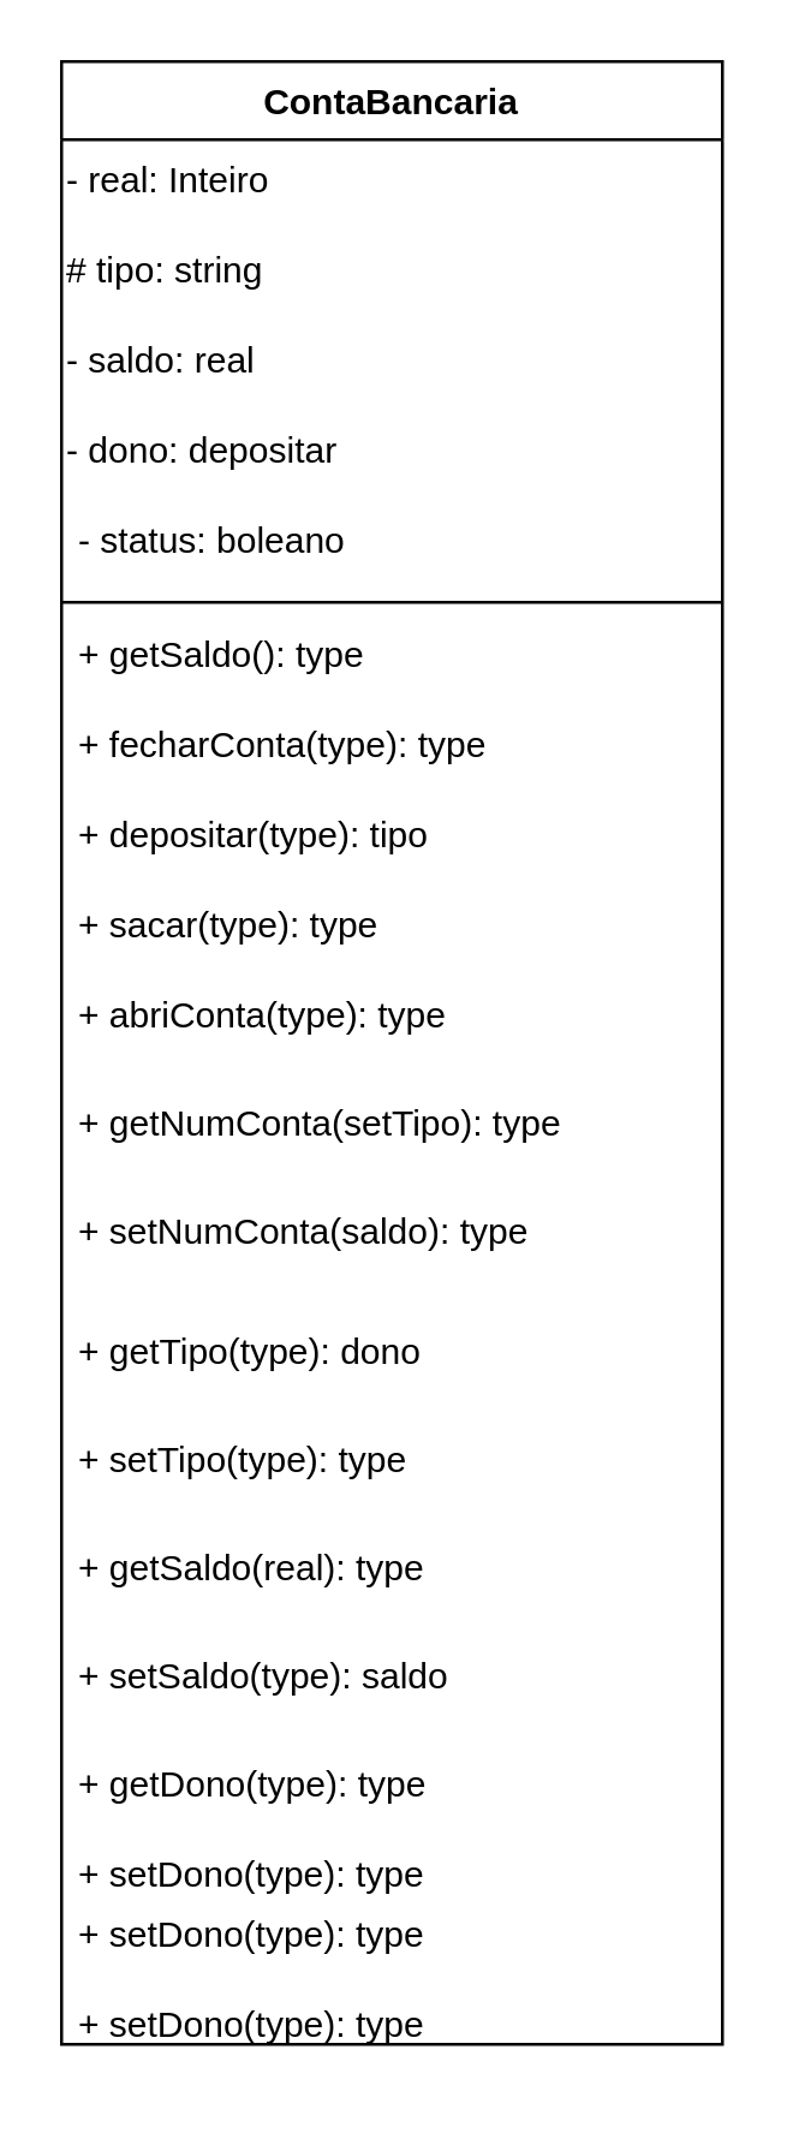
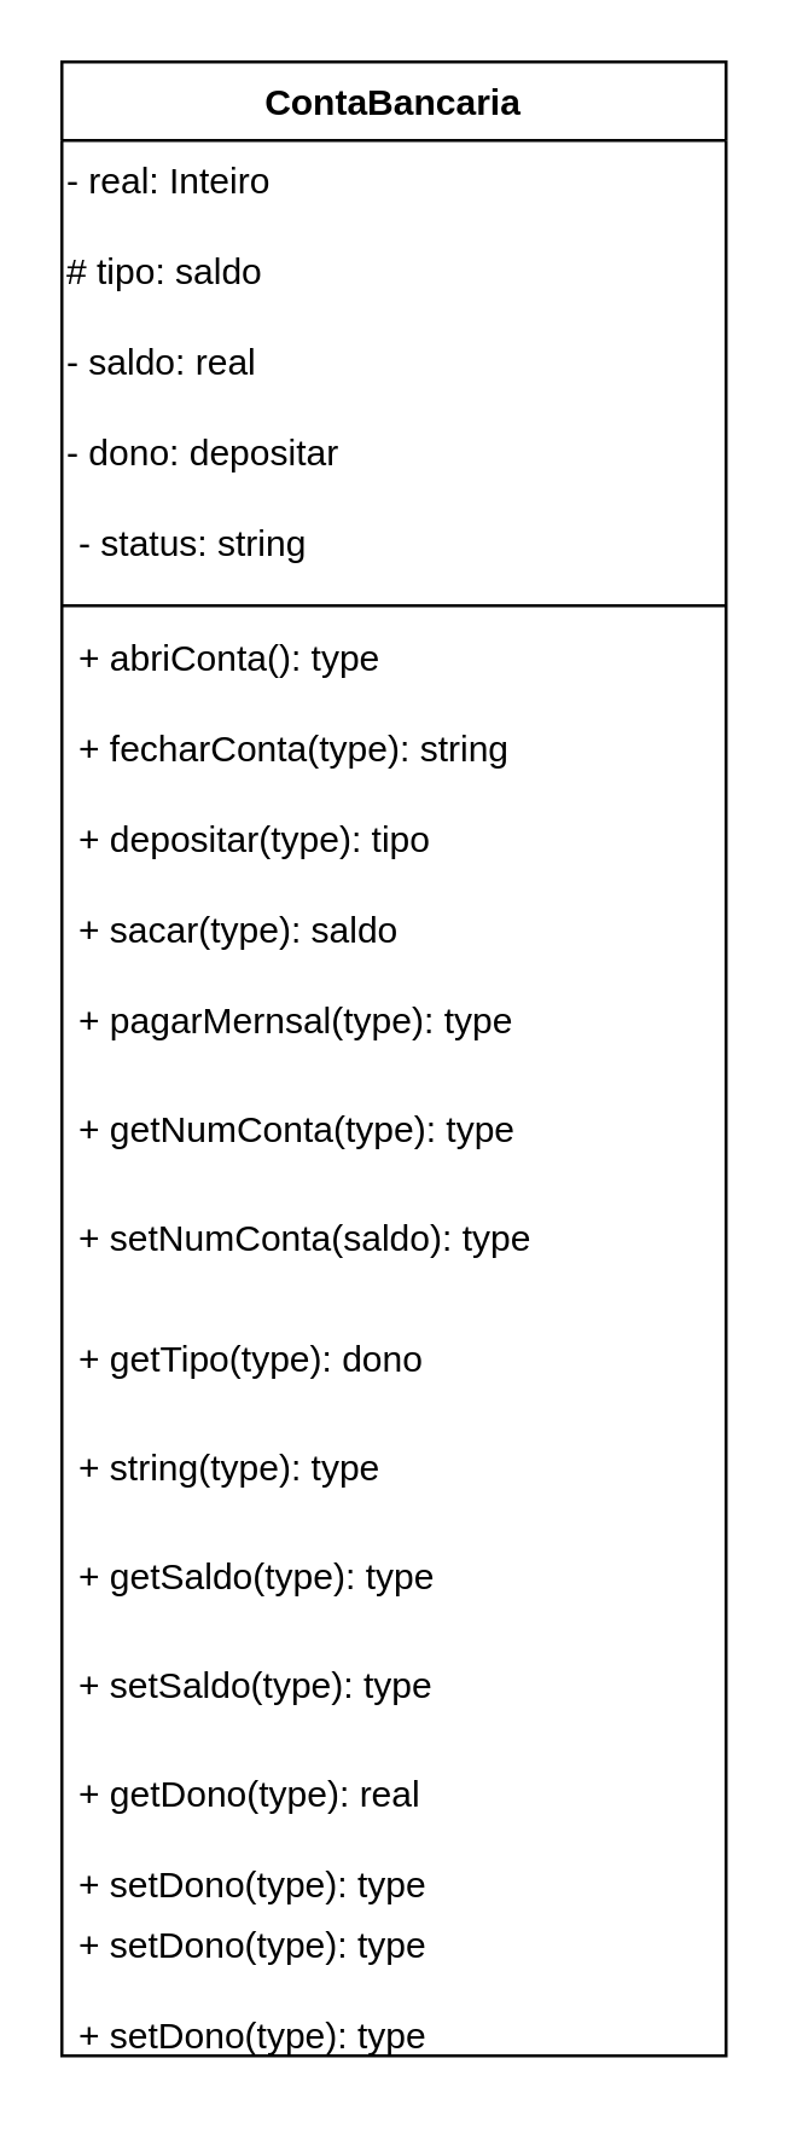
  <mxCell id="0" />
  <mxCell id="1" parent="0" />
  <mxCell id="2" value="ContaBancaria" style="swimlane;fontStyle=1;align=center;verticalAlign=top;childLayout=stackLayout;horizontal=1;startSize=26;horizontalStack=0;resizeParent=1;resizeParentMax=0;resizeLast=0;collapsible=1;marginBottom=0;" vertex="1" parent="1"><mxGeometry x="20" y="20" width="220" height="660" as="geometry" /></mxCell>
  <mxCell id="3" value="- real: Inteiro" style="text;html=1;" vertex="1" parent="2"><mxGeometry y="26" width="220" height="30" as="geometry" /></mxCell>
- <mxCell id="4" value="# tipo: string" style="text;html=1;" vertex="1" parent="2"><mxGeometry y="56" width="220" height="30" as="geometry" /></mxCell>
+ <mxCell id="4" value="# tipo: saldo" style="text;html=1;" vertex="1" parent="2"><mxGeometry y="56" width="220" height="30" as="geometry" /></mxCell>
  <mxCell id="5" value="- saldo: real" style="text;html=1;" vertex="1" parent="2"><mxGeometry y="86" width="220" height="30" as="geometry" /></mxCell>
  <mxCell id="6" value="- dono: depositar" style="text;html=1;" vertex="1" parent="2"><mxGeometry y="116" width="220" height="30" as="geometry" /></mxCell>
- <mxCell id="7" value="- status: boleano&#10;" style="text;strokeColor=none;fillColor=none;align=left;verticalAlign=top;spacingLeft=4;spacingRight=4;overflow=hidden;rotatable=0;points=[[0,0.5],[1,0.5]];portConstraint=eastwest;" vertex="1" parent="2"><mxGeometry y="146" width="220" height="30" as="geometry" /></mxCell>
+ <mxCell id="7" value="- status: string&#10;" style="text;strokeColor=none;fillColor=none;align=left;verticalAlign=top;spacingLeft=4;spacingRight=4;overflow=hidden;rotatable=0;points=[[0,0.5],[1,0.5]];portConstraint=eastwest;" vertex="1" parent="2"><mxGeometry y="146" width="220" height="30" as="geometry" /></mxCell>
  <mxCell id="8" value="" style="line;strokeWidth=1;fillColor=none;align=left;verticalAlign=middle;spacingTop=-1;spacingLeft=3;spacingRight=3;rotatable=0;labelPosition=right;points=[];portConstraint=eastwest;" vertex="1" parent="2"><mxGeometry y="176" width="220" height="8" as="geometry" /></mxCell>
- <mxCell id="9" value="+ getSaldo(): type" style="text;strokeColor=none;fillColor=none;align=left;verticalAlign=top;spacingLeft=4;spacingRight=4;overflow=hidden;rotatable=0;points=[[0,0.5],[1,0.5]];portConstraint=eastwest;" vertex="1" parent="2"><mxGeometry y="184" width="220" height="30" as="geometry" /></mxCell>
- <mxCell id="10" value="+ fecharConta(type): type" style="text;strokeColor=none;fillColor=none;align=left;verticalAlign=top;spacingLeft=4;spacingRight=4;overflow=hidden;rotatable=0;points=[[0,0.5],[1,0.5]];portConstraint=eastwest;" vertex="1" parent="2"><mxGeometry y="214" width="220" height="30" as="geometry" /></mxCell>
+ <mxCell id="9" value="+ abriConta(): type" style="text;strokeColor=none;fillColor=none;align=left;verticalAlign=top;spacingLeft=4;spacingRight=4;overflow=hidden;rotatable=0;points=[[0,0.5],[1,0.5]];portConstraint=eastwest;" vertex="1" parent="2"><mxGeometry y="184" width="220" height="30" as="geometry" /></mxCell>
+ <mxCell id="10" value="+ fecharConta(type): string" style="text;strokeColor=none;fillColor=none;align=left;verticalAlign=top;spacingLeft=4;spacingRight=4;overflow=hidden;rotatable=0;points=[[0,0.5],[1,0.5]];portConstraint=eastwest;" vertex="1" parent="2"><mxGeometry y="214" width="220" height="30" as="geometry" /></mxCell>
  <mxCell id="11" value="+ depositar(type): tipo" style="text;strokeColor=none;fillColor=none;align=left;verticalAlign=top;spacingLeft=4;spacingRight=4;overflow=hidden;rotatable=0;points=[[0,0.5],[1,0.5]];portConstraint=eastwest;" vertex="1" parent="2"><mxGeometry y="244" width="220" height="30" as="geometry" /></mxCell>
- <mxCell id="12" value="+ sacar(type): type" style="text;strokeColor=none;fillColor=none;align=left;verticalAlign=top;spacingLeft=4;spacingRight=4;overflow=hidden;rotatable=0;points=[[0,0.5],[1,0.5]];portConstraint=eastwest;" vertex="1" parent="2"><mxGeometry y="274" width="220" height="30" as="geometry" /></mxCell>
- <mxCell id="13" value="+ abriConta(type): type" style="text;strokeColor=none;fillColor=none;align=left;verticalAlign=top;spacingLeft=4;spacingRight=4;overflow=hidden;rotatable=0;points=[[0,0.5],[1,0.5]];portConstraint=eastwest;" vertex="1" parent="2"><mxGeometry y="304" width="220" height="36" as="geometry" /></mxCell>
- <mxCell id="14" value="+ getNumConta(setTipo): type" style="text;strokeColor=none;fillColor=none;align=left;verticalAlign=top;spacingLeft=4;spacingRight=4;overflow=hidden;rotatable=0;points=[[0,0.5],[1,0.5]];portConstraint=eastwest;" vertex="1" parent="2"><mxGeometry y="340" width="220" height="36" as="geometry" /></mxCell>
+ <mxCell id="12" value="+ sacar(type): saldo" style="text;strokeColor=none;fillColor=none;align=left;verticalAlign=top;spacingLeft=4;spacingRight=4;overflow=hidden;rotatable=0;points=[[0,0.5],[1,0.5]];portConstraint=eastwest;" vertex="1" parent="2"><mxGeometry y="274" width="220" height="30" as="geometry" /></mxCell>
+ <mxCell id="13" value="+ pagarMernsal(type): type" style="text;strokeColor=none;fillColor=none;align=left;verticalAlign=top;spacingLeft=4;spacingRight=4;overflow=hidden;rotatable=0;points=[[0,0.5],[1,0.5]];portConstraint=eastwest;" vertex="1" parent="2"><mxGeometry y="304" width="220" height="36" as="geometry" /></mxCell>
+ <mxCell id="14" value="+ getNumConta(type): type" style="text;strokeColor=none;fillColor=none;align=left;verticalAlign=top;spacingLeft=4;spacingRight=4;overflow=hidden;rotatable=0;points=[[0,0.5],[1,0.5]];portConstraint=eastwest;" vertex="1" parent="2"><mxGeometry y="340" width="220" height="36" as="geometry" /></mxCell>
  <mxCell id="15" value="+ setNumConta(saldo): type" style="text;strokeColor=none;fillColor=none;align=left;verticalAlign=top;spacingLeft=4;spacingRight=4;overflow=hidden;rotatable=0;points=[[0,0.5],[1,0.5]];portConstraint=eastwest;" vertex="1" parent="2"><mxGeometry y="376" width="220" height="40" as="geometry" /></mxCell>
  <mxCell id="16" value="+ getTipo(type): dono" style="text;strokeColor=none;fillColor=none;align=left;verticalAlign=top;spacingLeft=4;spacingRight=4;overflow=hidden;rotatable=0;points=[[0,0.5],[1,0.5]];portConstraint=eastwest;" vertex="1" parent="2"><mxGeometry y="416" width="220" height="36" as="geometry" /></mxCell>
- <mxCell id="17" value="+ setTipo(type): type" style="text;strokeColor=none;fillColor=none;align=left;verticalAlign=top;spacingLeft=4;spacingRight=4;overflow=hidden;rotatable=0;points=[[0,0.5],[1,0.5]];portConstraint=eastwest;" vertex="1" parent="2"><mxGeometry y="452" width="220" height="36" as="geometry" /></mxCell>
- <mxCell id="18" value="+ getSaldo(real): type" style="text;strokeColor=none;fillColor=none;align=left;verticalAlign=top;spacingLeft=4;spacingRight=4;overflow=hidden;rotatable=0;points=[[0,0.5],[1,0.5]];portConstraint=eastwest;" vertex="1" parent="2"><mxGeometry y="488" width="220" height="36" as="geometry" /></mxCell>
- <mxCell id="19" value="+ setSaldo(type): saldo" style="text;strokeColor=none;fillColor=none;align=left;verticalAlign=top;spacingLeft=4;spacingRight=4;overflow=hidden;rotatable=0;points=[[0,0.5],[1,0.5]];portConstraint=eastwest;" vertex="1" parent="2"><mxGeometry y="524" width="220" height="36" as="geometry" /></mxCell>
- <mxCell id="20" value="+ getDono(type): type" style="text;strokeColor=none;fillColor=none;align=left;verticalAlign=top;spacingLeft=4;spacingRight=4;overflow=hidden;rotatable=0;points=[[0,0.5],[1,0.5]];portConstraint=eastwest;" vertex="1" parent="2"><mxGeometry y="560" width="220" height="30" as="geometry" /></mxCell>
+ <mxCell id="17" value="+ string(type): type" style="text;strokeColor=none;fillColor=none;align=left;verticalAlign=top;spacingLeft=4;spacingRight=4;overflow=hidden;rotatable=0;points=[[0,0.5],[1,0.5]];portConstraint=eastwest;" vertex="1" parent="2"><mxGeometry y="452" width="220" height="36" as="geometry" /></mxCell>
+ <mxCell id="18" value="+ getSaldo(type): type" style="text;strokeColor=none;fillColor=none;align=left;verticalAlign=top;spacingLeft=4;spacingRight=4;overflow=hidden;rotatable=0;points=[[0,0.5],[1,0.5]];portConstraint=eastwest;" vertex="1" parent="2"><mxGeometry y="488" width="220" height="36" as="geometry" /></mxCell>
+ <mxCell id="19" value="+ setSaldo(type): type" style="text;strokeColor=none;fillColor=none;align=left;verticalAlign=top;spacingLeft=4;spacingRight=4;overflow=hidden;rotatable=0;points=[[0,0.5],[1,0.5]];portConstraint=eastwest;" vertex="1" parent="2"><mxGeometry y="524" width="220" height="36" as="geometry" /></mxCell>
+ <mxCell id="20" value="+ getDono(type): real" style="text;strokeColor=none;fillColor=none;align=left;verticalAlign=top;spacingLeft=4;spacingRight=4;overflow=hidden;rotatable=0;points=[[0,0.5],[1,0.5]];portConstraint=eastwest;" vertex="1" parent="2"><mxGeometry y="560" width="220" height="30" as="geometry" /></mxCell>
  <mxCell id="21" value="+ setDono(type): type" style="text;strokeColor=none;fillColor=none;align=left;verticalAlign=top;spacingLeft=4;spacingRight=4;overflow=hidden;rotatable=0;points=[[0,0.5],[1,0.5]];portConstraint=eastwest;" vertex="1" parent="2"><mxGeometry y="590" width="220" height="70" as="geometry" /></mxCell>
  <mxCell id="22" value="+ setDono(type): type" style="text;strokeColor=none;fillColor=none;align=left;verticalAlign=top;spacingLeft=4;spacingRight=4;overflow=hidden;rotatable=0;points=[[0,0.5],[1,0.5]];portConstraint=eastwest;" vertex="1" parent="1"><mxGeometry x="20" y="630" width="220" height="30" as="geometry" /></mxCell>
  <mxCell id="23" value="+ setDono(type): type" style="text;strokeColor=none;fillColor=none;align=left;verticalAlign=top;spacingLeft=4;spacingRight=4;overflow=hidden;rotatable=0;points=[[0,0.5],[1,0.5]];portConstraint=eastwest;" vertex="1" parent="1"><mxGeometry x="20" y="660" width="220" height="30" as="geometry" /></mxCell>
